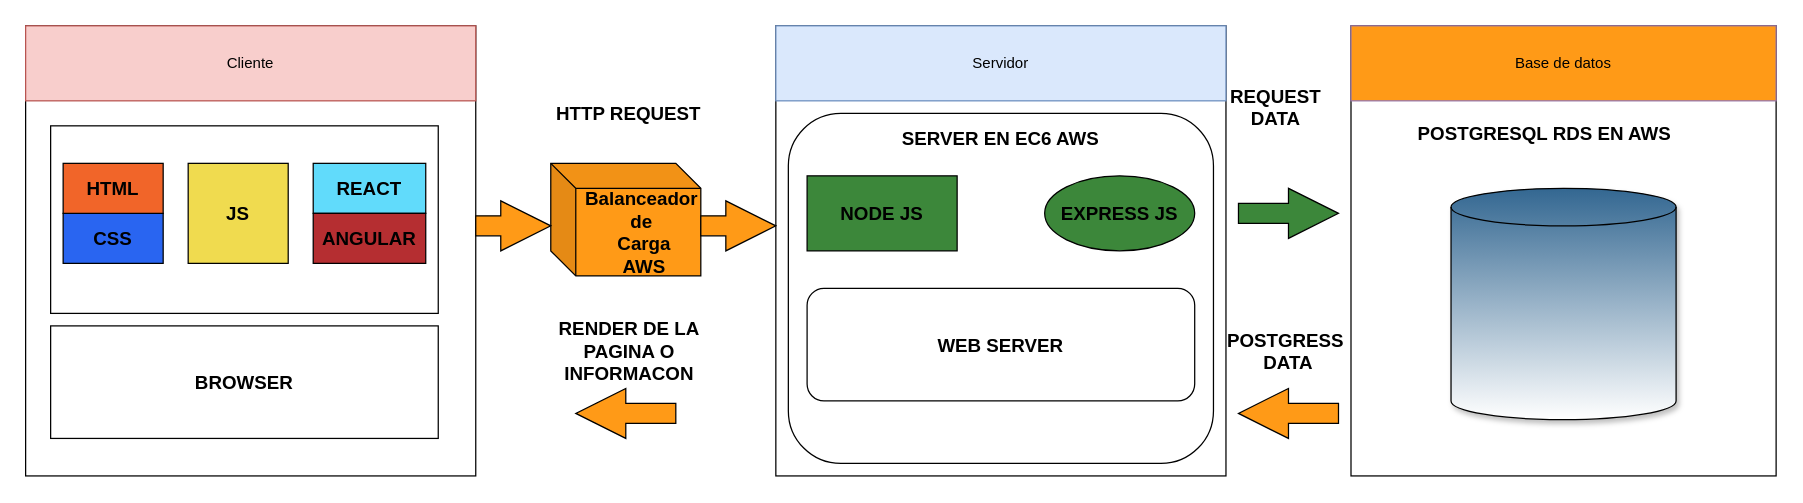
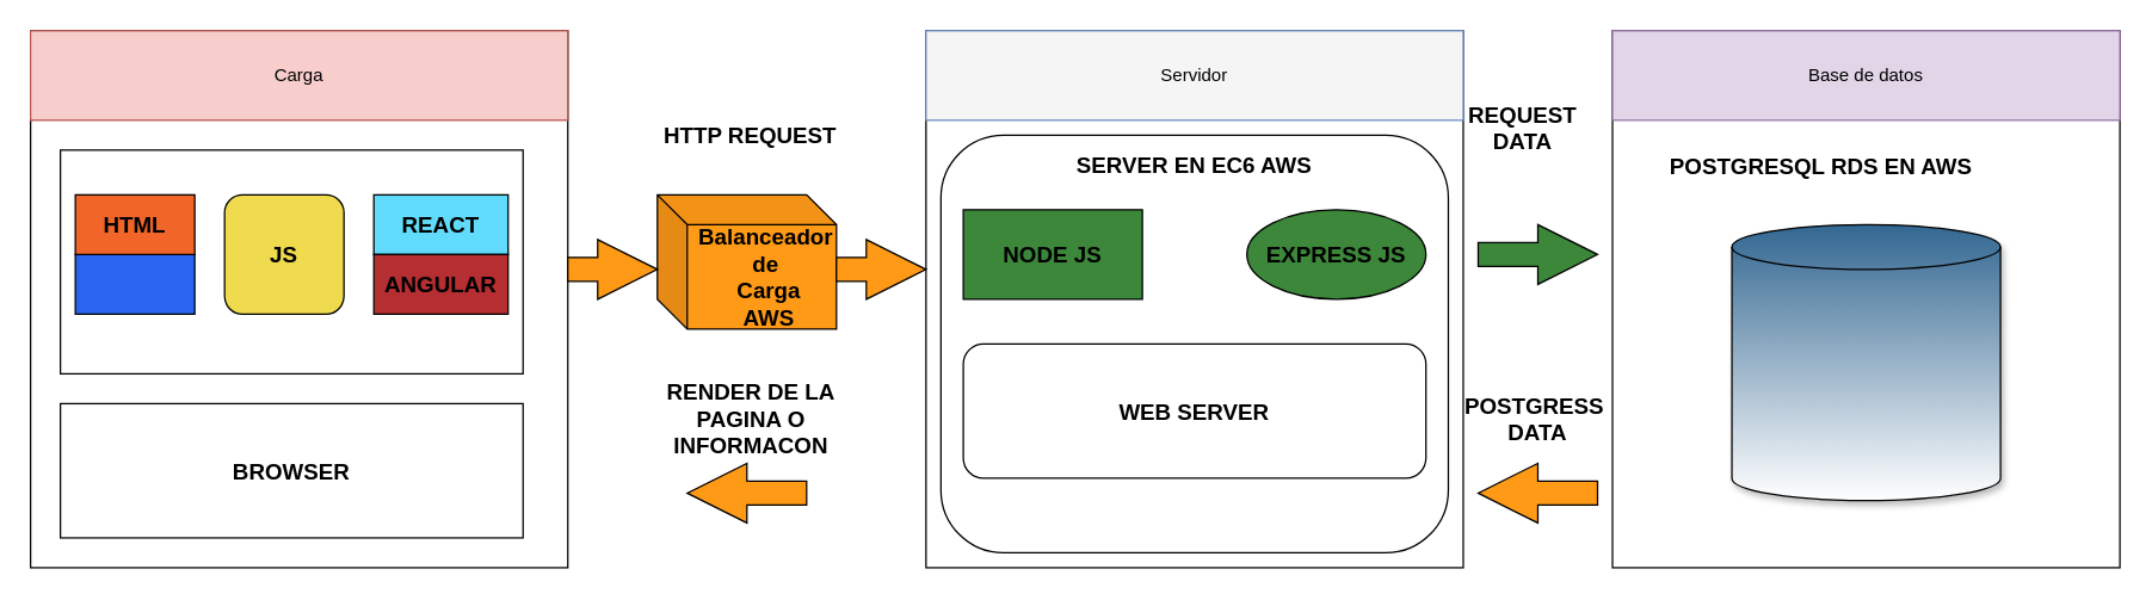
  <mxCell id="0" />
  <mxCell id="1" parent="0" />
  <mxCell id="2" value="" style="whiteSpace=wrap;html=1;aspect=fixed;" vertex="1" parent="1"><mxGeometry y="20" width="360" height="360" as="geometry" x="20" /></mxCell>
  <mxCell id="3" value="" style="whiteSpace=wrap;html=1;aspect=fixed;" vertex="1" parent="1"><mxGeometry x="620" y="20" width="360" height="360" as="geometry" /></mxCell>
  <mxCell id="4" value="" style="rounded=0;whiteSpace=wrap;html=1;" vertex="1" parent="1"><mxGeometry x="1080" y="20" width="340" height="360" as="geometry" /></mxCell>
- <mxCell id="5" value="Cliente" style="rounded=0;whiteSpace=wrap;html=1;fillColor=#f8cecc;strokeColor=#b85450;" vertex="1" parent="1"><mxGeometry y="20" width="360" height="60" as="geometry" x="20" /></mxCell>
- <mxCell id="6" value="Servidor" style="rounded=0;whiteSpace=wrap;html=1;fillColor=#dae8fc;strokeColor=#6c8ebf;" vertex="1" parent="1"><mxGeometry x="620" y="20" width="360" height="60" as="geometry" /></mxCell>
- <mxCell id="7" value="Base de datos" style="rounded=0;whiteSpace=wrap;html=1;fillColor=#ff9a17;strokeColor=#9673a6;" vertex="1" parent="1"><mxGeometry x="1080" y="20" width="340" height="60" as="geometry" /></mxCell>
+ <mxCell id="5" value="Carga" style="rounded=0;whiteSpace=wrap;html=1;fillColor=#f8cecc;strokeColor=#b85450;" vertex="1" parent="1"><mxGeometry y="20" width="360" height="60" as="geometry" x="20" /></mxCell>
+ <mxCell id="6" value="Servidor" style="rounded=0;whiteSpace=wrap;html=1;fillColor=#f5f5f5;strokeColor=#6c8ebf;" vertex="1" parent="1"><mxGeometry x="620" y="20" width="360" height="60" as="geometry" /></mxCell>
+ <mxCell id="7" value="Base de datos" style="rounded=0;whiteSpace=wrap;html=1;fillColor=#e1d5e7;strokeColor=#9673a6;" vertex="1" parent="1"><mxGeometry x="1080" y="20" width="340" height="60" as="geometry" /></mxCell>
  <mxCell id="8" value="" style="shape=cube;whiteSpace=wrap;html=1;boundedLbl=1;backgroundOutline=1;darkOpacity=0.05;darkOpacity2=0.1;fontColor=#FF9A17;fillColor=#FF9A17;" vertex="1" parent="1"><mxGeometry x="440" y="130" width="120" height="90" as="geometry" /></mxCell>
  <mxCell id="9" value="Balanceador&amp;nbsp;&lt;br style=&quot;font-size: 15px&quot;&gt;de&amp;nbsp;&lt;br style=&quot;font-size: 15px&quot;&gt;Carga&lt;br&gt;AWS" style="text;html=1;strokeColor=none;fillColor=none;align=center;verticalAlign=middle;whiteSpace=wrap;rounded=0;fontStyle=1;fontSize=15;" vertex="1" parent="1"><mxGeometry x="470" y="160" width="90" height="50" as="geometry" /></mxCell>
  <mxCell id="10" value="" style="rounded=0;whiteSpace=wrap;html=1;fontSize=15;fontColor=#FF9A17;fillColor=#FFFFFF;" vertex="1" parent="1"><mxGeometry x="40" y="100" width="310" height="150" as="geometry" /></mxCell>
- <mxCell id="11" value="&lt;b&gt;&lt;font color=&quot;#000000&quot;&gt;JS&lt;/font&gt;&lt;/b&gt;" style="whiteSpace=wrap;html=1;aspect=fixed;fontSize=15;fontColor=#FF9A17;fillColor=#F0DB4F;" vertex="1" parent="1"><mxGeometry x="150" y="130" width="80" height="80" as="geometry" /></mxCell>
+ <mxCell id="11" value="&lt;b&gt;&lt;font color=&quot;#000000&quot;&gt;JS&lt;/font&gt;&lt;/b&gt;" style="whiteSpace=wrap;html=1;aspect=fixed;fontSize=15;fontColor=#FF9A17;fillColor=#F0DB4F;rounded=1;" vertex="1" parent="1"><mxGeometry x="150" y="130" width="80" height="80" as="geometry" /></mxCell>
  <mxCell id="12" value="" style="rounded=0;whiteSpace=wrap;html=1;fontSize=15;fontColor=#FF9A17;fillColor=#2965f1;" vertex="1" parent="1"><mxGeometry x="50" y="170" width="80" height="40" as="geometry" /></mxCell>
  <mxCell id="13" value="" style="rounded=0;whiteSpace=wrap;html=1;fontSize=15;fontColor=#FF9A17;fillColor=#F16529;" vertex="1" parent="1"><mxGeometry x="50" y="130" width="80" height="40" as="geometry" /></mxCell>
  <mxCell id="14" value="" style="rounded=0;whiteSpace=wrap;html=1;fontSize=15;fontColor=#FF9A17;fillColor=#61DBFB;" vertex="1" parent="1"><mxGeometry x="250" y="130" width="90" height="40" as="geometry" /></mxCell>
  <mxCell id="15" value="" style="rounded=0;whiteSpace=wrap;html=1;fontSize=15;fontColor=#FF9A17;fillColor=#B52E31;" vertex="1" parent="1"><mxGeometry x="250" y="170" width="90" height="40" as="geometry" /></mxCell>
  <mxCell id="16" value="&lt;font color=&quot;#000000&quot;&gt;&lt;b&gt;HTML&lt;/b&gt;&lt;/font&gt;" style="text;html=1;strokeColor=none;fillColor=none;align=center;verticalAlign=middle;whiteSpace=wrap;rounded=0;fontSize=15;fontColor=#FF9A17;" vertex="1" parent="1"><mxGeometry x="70" y="140" width="40" height="20" as="geometry" /></mxCell>
- <mxCell id="17" value="&lt;font color=&quot;#000000&quot;&gt;&lt;b&gt;CSS&lt;/b&gt;&lt;/font&gt;" style="text;html=1;strokeColor=none;fillColor=none;align=center;verticalAlign=middle;whiteSpace=wrap;rounded=0;fontSize=15;fontColor=#FF9A17;" vertex="1" parent="1"><mxGeometry x="70" y="180" width="40" height="20" as="geometry" /></mxCell>
  <mxCell id="18" value="&lt;font color=&quot;#000000&quot;&gt;&lt;b&gt;ANGULAR&lt;/b&gt;&lt;/font&gt;" style="text;html=1;strokeColor=none;fillColor=none;align=center;verticalAlign=middle;whiteSpace=wrap;rounded=0;fontSize=15;fontColor=#FF9A17;" vertex="1" parent="1"><mxGeometry x="275" y="180" width="40" height="20" as="geometry" /></mxCell>
  <mxCell id="19" value="&lt;font color=&quot;#000000&quot;&gt;&lt;b&gt;REACT&lt;/b&gt;&lt;/font&gt;" style="text;html=1;strokeColor=none;fillColor=none;align=center;verticalAlign=middle;whiteSpace=wrap;rounded=0;fontSize=15;fontColor=#FF9A17;" vertex="1" parent="1"><mxGeometry x="275" y="140" width="40" height="20" as="geometry" /></mxCell>
- <mxCell id="20" value="&lt;font color=&quot;#000000&quot;&gt;&lt;b&gt;BROWSER&lt;/b&gt;&lt;/font&gt;" style="rounded=0;whiteSpace=wrap;html=1;fontSize=15;fontColor=#FF9A17;fillColor=#FFFFFF;" vertex="1" parent="1"><mxGeometry x="40" y="260" width="310" height="90" as="geometry" /></mxCell>
+ <mxCell id="20" value="&lt;font color=&quot;#000000&quot;&gt;&lt;b&gt;BROWSER&lt;/b&gt;&lt;/font&gt;" style="rounded=0;whiteSpace=wrap;html=1;fontSize=15;fontColor=#FF9A17;fillColor=#FFFFFF;" vertex="1" parent="1"><mxGeometry x="40" y="270" width="310" height="90" as="geometry" /></mxCell>
  <mxCell id="21" value="&lt;font color=&quot;#000000&quot;&gt;&lt;b&gt;HTTP REQUEST&lt;/b&gt;&lt;/font&gt;" style="text;html=1;strokeColor=none;fillColor=none;align=center;verticalAlign=middle;whiteSpace=wrap;rounded=0;fontSize=15;fontColor=#FF9A17;" vertex="1" parent="1"><mxGeometry x="420" y="80" width="165" height="20" as="geometry" /></mxCell>
  <mxCell id="22" value="&lt;b&gt;&lt;font color=&quot;#000000&quot;&gt;NODE JS&lt;/font&gt;&lt;/b&gt;" style="rounded=0;whiteSpace=wrap;html=1;fontSize=15;fontColor=#FF9A17;fillColor=#3C873A;" vertex="1" parent="1"><mxGeometry x="645" y="140" width="120" height="60" as="geometry" /></mxCell>
  <mxCell id="23" value="&lt;font color=&quot;#000000&quot;&gt;&lt;b&gt;EXPRESS JS&lt;/b&gt;&lt;/font&gt;" style="ellipse;whiteSpace=wrap;html=1;fillColor=#3C873A;fontSize=15;fontColor=#FF9A17;" vertex="1" parent="1"><mxGeometry x="835" y="140" width="120" height="60" as="geometry" /></mxCell>
  <mxCell id="24" value="&lt;font color=&quot;#000000&quot;&gt;&lt;b&gt;WEB SERVER&lt;/b&gt;&lt;/font&gt;" style="rounded=1;whiteSpace=wrap;html=1;fontSize=15;fontColor=#FF9A17;fillColor=#FFFFFF;" vertex="1" parent="1"><mxGeometry x="645" y="230" width="310" height="90" as="geometry" /></mxCell>
  <mxCell id="25" value="" style="html=1;shadow=0;dashed=0;align=center;verticalAlign=middle;shape=mxgraph.arrows2.arrow;dy=0.6;dx=40;notch=0;fontSize=15;fontColor=#FF9A17;fillColor=#3C873A;" vertex="1" parent="1"><mxGeometry x="990" y="150" width="80" height="40" as="geometry" /></mxCell>
  <mxCell id="26" value="&lt;font color=&quot;#000000&quot;&gt;&lt;b&gt;REQUEST&lt;br&gt;DATA&lt;/b&gt;&lt;/font&gt;" style="text;html=1;strokeColor=none;fillColor=none;align=center;verticalAlign=middle;whiteSpace=wrap;rounded=0;fontSize=15;fontColor=#FF9A17;" vertex="1" parent="1"><mxGeometry x="990" y="70" width="60" height="30" as="geometry" /></mxCell>
  <mxCell id="27" value="" style="shape=cylinder2;whiteSpace=wrap;html=1;boundedLbl=1;backgroundOutline=1;size=15;fontSize=15;fontColor=#FF9A17;fillColor=#336791;shadow=1;gradientColor=#ffffff;gradientDirection=south;" vertex="1" parent="1"><mxGeometry x="1160" y="150" width="180" height="185" as="geometry" /></mxCell>
- <mxCell id="28" value="&lt;font color=&quot;#000000&quot;&gt;&lt;b&gt;POSTGRESQL RDS EN AWS&lt;/b&gt;&lt;/font&gt;" style="text;html=1;strokeColor=none;fillColor=none;align=center;verticalAlign=middle;whiteSpace=wrap;rounded=0;fontSize=15;fontColor=#FF9A17;" vertex="1" parent="1"><mxGeometry x="1110" y="96.24" width="250" height="20" as="geometry" /></mxCell>
+ <mxCell id="28" value="&lt;font color=&quot;#000000&quot;&gt;&lt;b&gt;POSTGRESQL RDS EN AWS&lt;/b&gt;&lt;/font&gt;" style="text;html=1;strokeColor=none;fillColor=none;align=center;verticalAlign=middle;whiteSpace=wrap;rounded=0;fontSize=15;fontColor=#FF9A17;" vertex="1" parent="1"><mxGeometry x="1095" y="101.24" width="250" height="20" as="geometry" /></mxCell>
  <mxCell id="29" value="" style="rounded=1;whiteSpace=wrap;html=1;fontSize=15;fontColor=#FF9A17;gradientColor=#ffffff;fillColor=none;shadow=0;" vertex="1" parent="1"><mxGeometry x="630" y="90" width="340" height="280" as="geometry" /></mxCell>
  <mxCell id="30" value="&lt;font color=&quot;#000000&quot;&gt;&lt;b&gt;SERVER EN EC6 AWS&lt;/b&gt;&lt;/font&gt;" style="text;html=1;strokeColor=none;fillColor=none;align=center;verticalAlign=middle;whiteSpace=wrap;rounded=0;fontSize=15;fontColor=#FF9A17;" vertex="1" parent="1"><mxGeometry x="705" y="100" width="190" height="20" as="geometry" /></mxCell>
  <mxCell id="31" value="" style="html=1;shadow=0;dashed=0;align=center;verticalAlign=middle;shape=mxgraph.arrows2.arrow;dy=0.6;dx=40;notch=0;fontSize=15;fontColor=#FF9A17;rotation=-180;fillColor=#FF9A17;" vertex="1" parent="1"><mxGeometry x="990" y="310" width="80" height="40" as="geometry" /></mxCell>
  <mxCell id="32" value="" style="html=1;shadow=0;dashed=0;align=center;verticalAlign=middle;shape=mxgraph.arrows2.arrow;dy=0.6;dx=40;notch=0;fontSize=15;fontColor=#FF9A17;rotation=-180;fillColor=#FF9A17;" vertex="1" parent="1"><mxGeometry x="460" y="310" width="80" height="40" as="geometry" /></mxCell>
  <mxCell id="33" value="&lt;font color=&quot;#000000&quot;&gt;&lt;b&gt;POSTGRESS&amp;nbsp;&lt;br&gt;DATA&lt;/b&gt;&lt;/font&gt;" style="text;html=1;strokeColor=none;fillColor=none;align=center;verticalAlign=middle;whiteSpace=wrap;rounded=0;shadow=0;fontSize=15;fontColor=#FF9A17;" vertex="1" parent="1"><mxGeometry x="995" y="270" width="70" height="20" as="geometry" /></mxCell>
  <mxCell id="34" value="&lt;font color=&quot;#000000&quot;&gt;&lt;b&gt;RENDER DE LA PAGINA O INFORMACON&lt;/b&gt;&lt;/font&gt;" style="text;html=1;strokeColor=none;fillColor=none;align=center;verticalAlign=middle;whiteSpace=wrap;rounded=0;shadow=1;fontSize=15;fontColor=#FF9A17;" vertex="1" parent="1"><mxGeometry x="427.5" y="270" width="150" height="20" as="geometry" /></mxCell>
  <mxCell id="35" value="" style="html=1;shadow=0;dashed=0;align=center;verticalAlign=middle;shape=mxgraph.arrows2.arrow;dy=0.6;dx=40;notch=0;fontSize=15;fontColor=#FF9A17;rotation=0;fillColor=#FF9A17;" vertex="1" parent="1"><mxGeometry x="380" y="160" width="60" height="40" as="geometry" /></mxCell>
  <mxCell id="36" value="" style="html=1;shadow=0;dashed=0;align=center;verticalAlign=middle;shape=mxgraph.arrows2.arrow;dy=0.6;dx=40;notch=0;fontSize=15;fontColor=#FF9A17;rotation=0;fillColor=#FF9A17;" vertex="1" parent="1"><mxGeometry x="560" y="160" width="60" height="40" as="geometry" /></mxCell>
